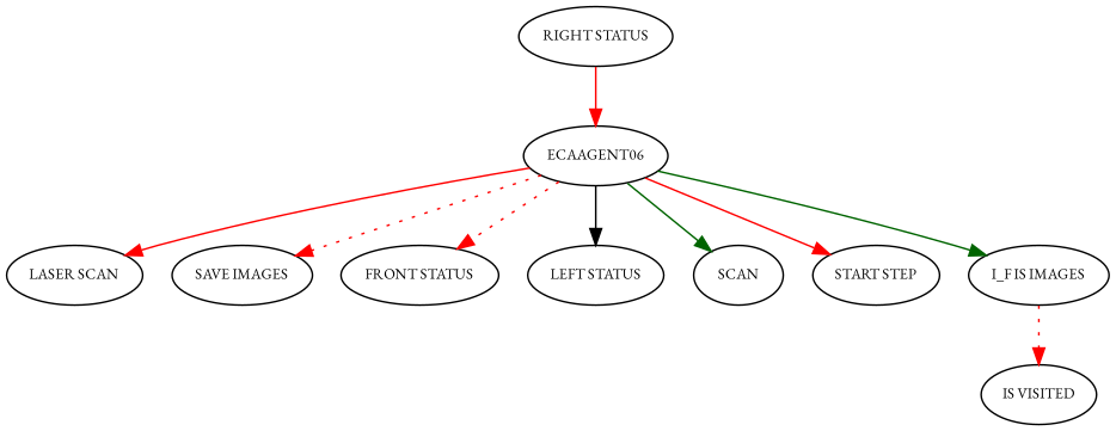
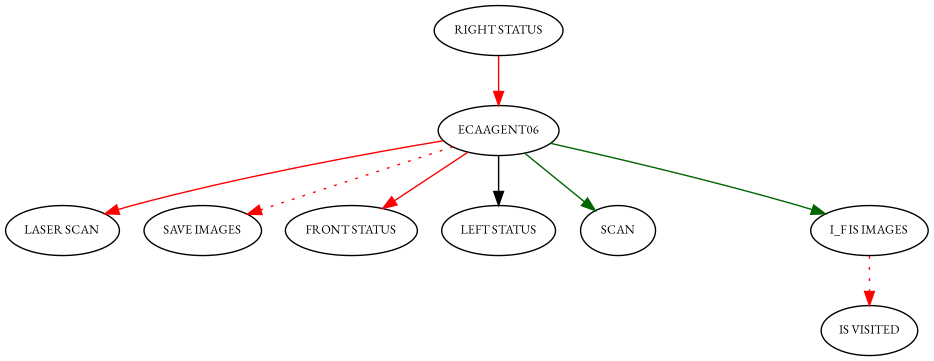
  strict digraph {
    bgcolor=white
    fontname="EB Garamond"
    ordering=out
    node [color=black fontname="EB Garamond" fontsize=9]
    edge [color=red fontname="EB Garamond" style=solid]
    ECAAGENT06
    "LASER SCAN"
    "SAVE IMAGES"
    "FRONT STATUS"
    "LEFT STATUS"
    n6 [label=SCAN]
-   "START STEP"
    n8 [label="I_F IS IMAGES"]
    "RIGHT STATUS"
    "IS VISITED"
    ECAAGENT06 -> "LASER SCAN"
    ECAAGENT06 -> "SAVE IMAGES" [style=dotted]
-   ECAAGENT06 -> "FRONT STATUS" [style=dotted]
+   ECAAGENT06 -> "FRONT STATUS"
    ECAAGENT06 -> "LEFT STATUS" [color=black]
    ECAAGENT06 -> n6 [color=darkgreen]
-   ECAAGENT06 -> "START STEP"
    ECAAGENT06 -> n8 [color=darkgreen]
    n8 -> "IS VISITED" [style=dotted]
    "RIGHT STATUS" -> ECAAGENT06
  }
